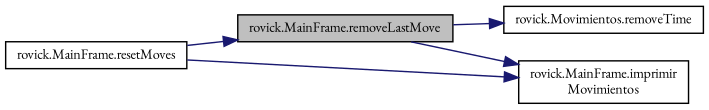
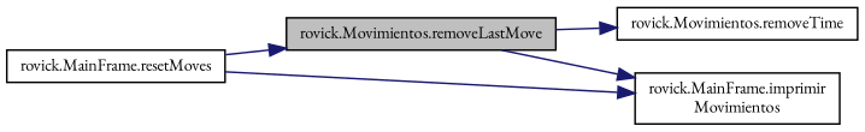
  digraph {
    fontname="EB Garamond"
    rankdir=LR
    node [color=black fillcolor=white fontname="EB Garamond" fontsize=10 shape=record style=filled]
    edge [color=midnightblue fontname="EB Garamond" fontsize=10 labelfontname=Helvetica labelfontsize=10 style=solid]
-   n1 [fillcolor=grey75 fontcolor=black height=0.2 label="rovick.MainFrame.removeLastMove" width=0.4]
+   n1 [fillcolor=grey75 fontcolor=black height=0.2 label="rovick.Movimientos.removeLastMove" width=0.4]
    n2 [height=0.2 label="rovick.Movimientos.removeTime" width=0.4]
    n3 [height=0.2 label="rovick.MainFrame.imprimir\lMovimientos" width=0.4]
    n4 [height=0.2 label="rovick.MainFrame.resetMoves" width=0.4]
    n1 -> n2
    n1 -> n3
    n4 -> n1
    n4 -> n3
  }
